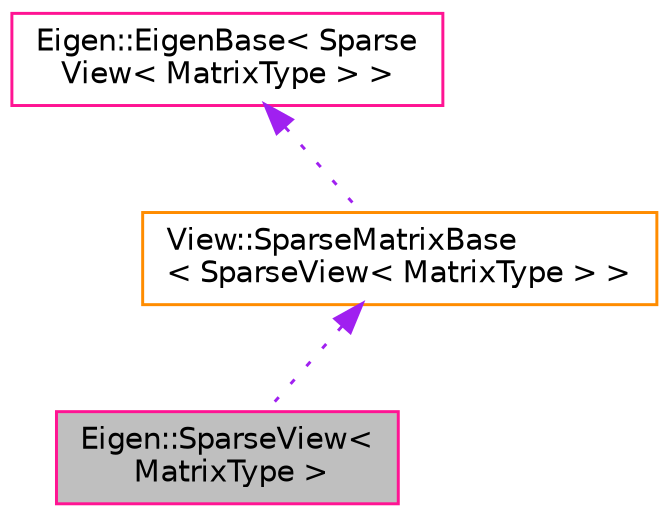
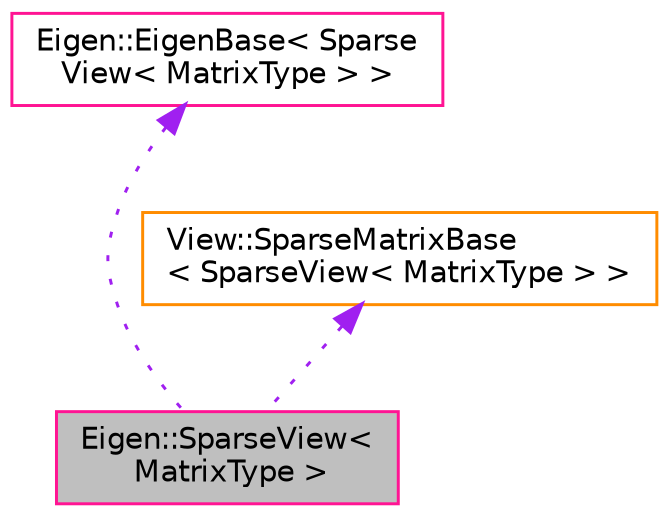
  digraph {
    node [color=deeppink fillcolor=white fontname=Helvetica fontsize=10 shape=record style=filled]
    edge [color=purple dir=back fontname=Helvetica fontsize=10 labelfontname=Helvetica labelfontsize=10 style=dotted]
    n1 [fillcolor=grey75 fontcolor=black height=0.2 label="Eigen::SparseView\<\l MatrixType \>" width=0.4]
    n2 [color=darkorange height=0.2 label="View::SparseMatrixBase\l\< SparseView\< MatrixType \> \>" width=0.4]
    n3 [height=0.2 label="Eigen::EigenBase\< Sparse\lView\< MatrixType \> \>" width=0.4]
    n2 -> n1
-   n3 -> n2
+   n3 -> n1
  }
